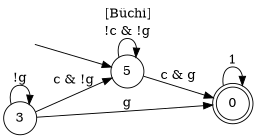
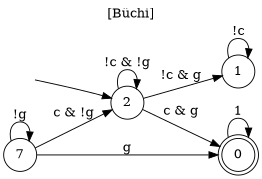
  digraph {
    label="[Büchi]"
    labelloc=t
    rankdir=LR
    node [shape=circle]
    I [style=invis width=0]
-   n2 [label=5]
+   n2 [label=2]
    n3 [label=0 peripheries=2]
-   n5 [label=3]
+   n4 [label=1]
+   n5 [label=7]
    I -> n2
    n2 -> n2 [label="!c & !g"]
    n2 -> n3 [label="c & g"]
+   n2 -> n4 [label="!c & g"]
    n3 -> n3 [label=1]
+   n4 -> n4 [label="!c"]
    n5 -> n2 [label="c & !g"]
    n5 -> n3 [label=g]
    n5 -> n5 [label="!g"]
  }
